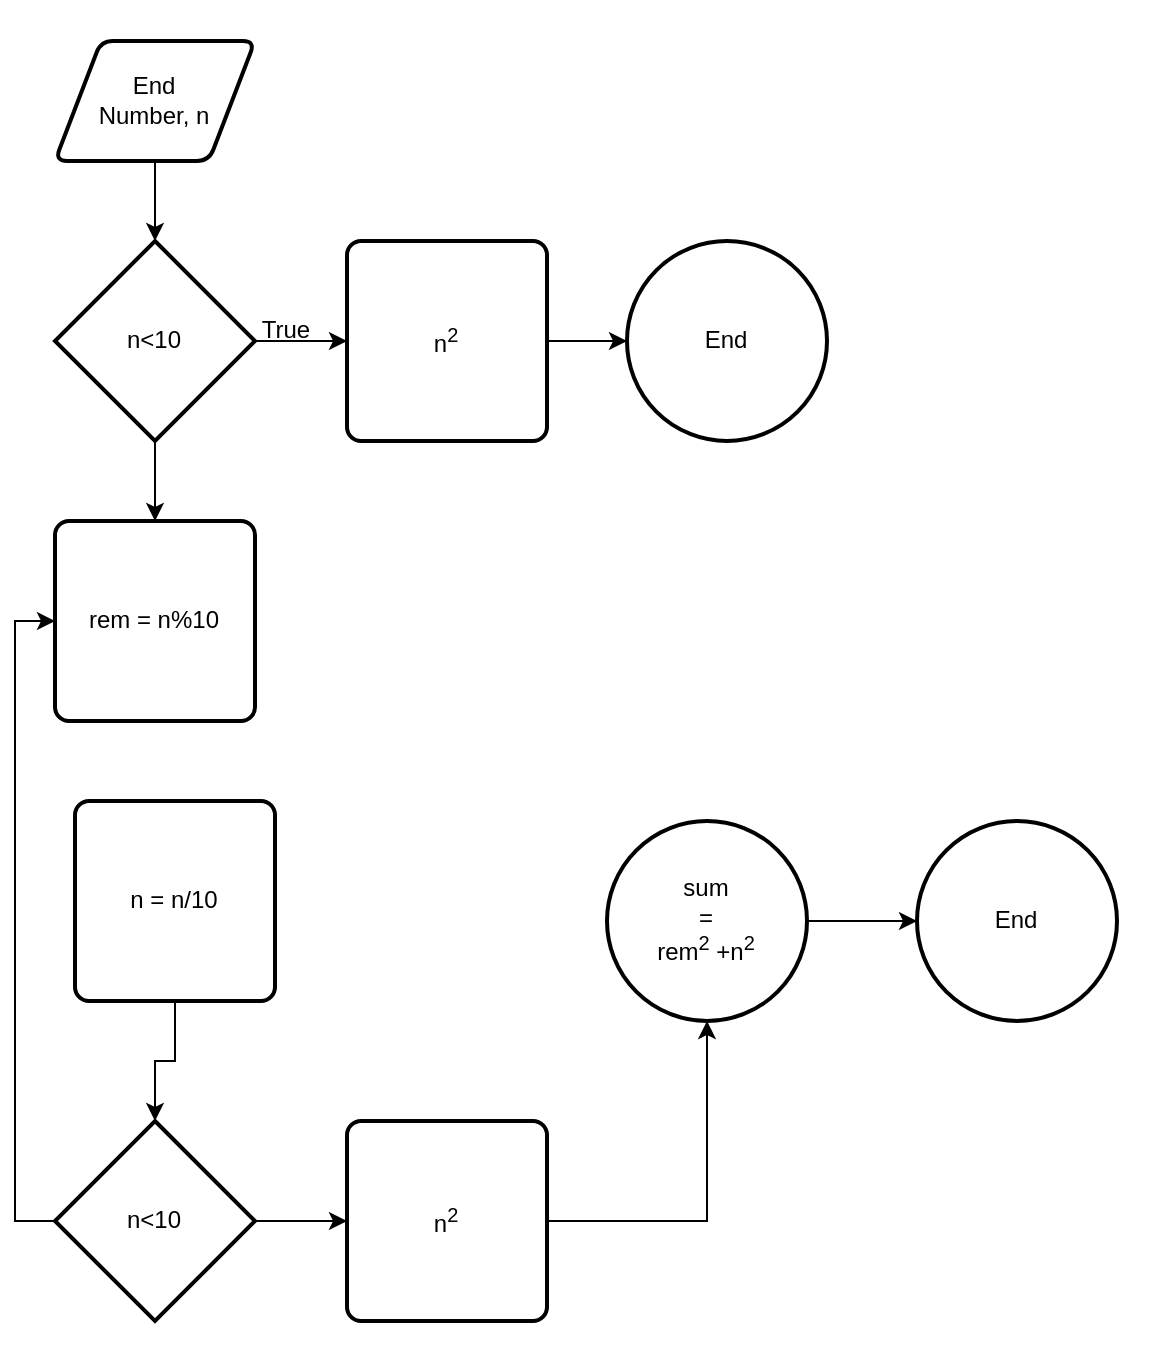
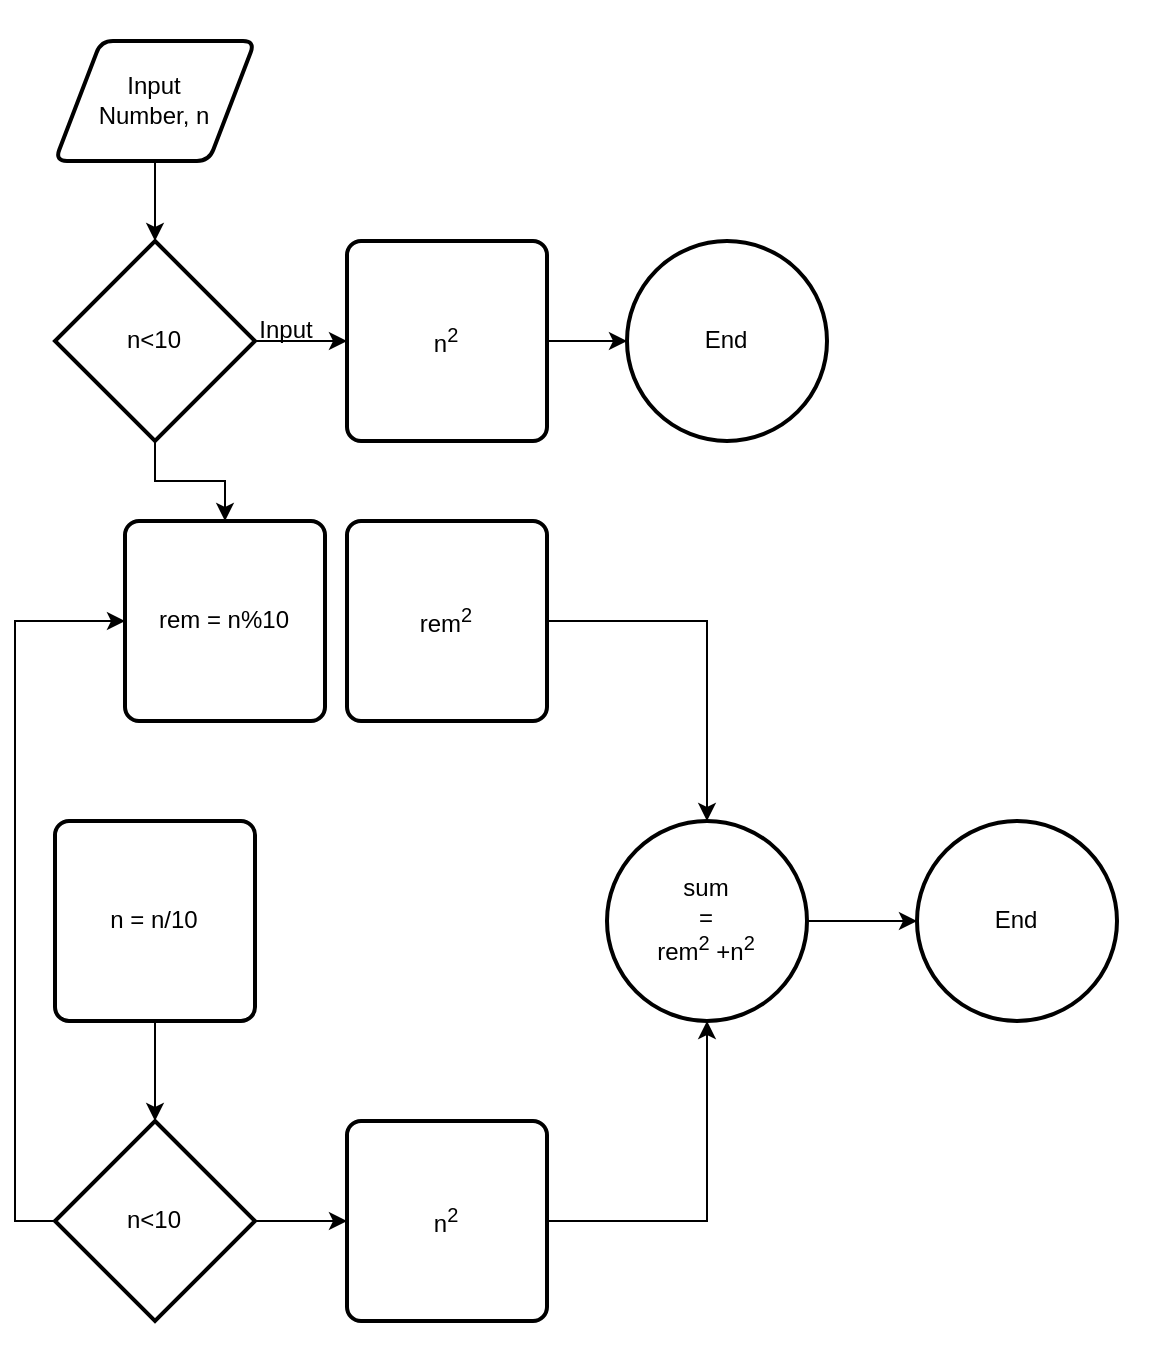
  <mxCell id="0" />
  <mxCell id="1" parent="0" />
  <mxCell id="2" value="" style="edgeStyle=orthogonalEdgeStyle;rounded=0;orthogonalLoop=1;jettySize=auto;html=1;" edge="1" parent="1" source="3" target="6"><mxGeometry relative="1" as="geometry" /></mxCell>
- <mxCell id="3" value="End&lt;br&gt;Number, n" style="shape=parallelogram;html=1;strokeWidth=2;perimeter=parallelogramPerimeter;whiteSpace=wrap;rounded=1;arcSize=12;size=0.23;" vertex="1" parent="1"><mxGeometry x="20" y="20" width="100" height="60" as="geometry" /></mxCell>
+ <mxCell id="3" value="Input&lt;br&gt;Number, n" style="shape=parallelogram;html=1;strokeWidth=2;perimeter=parallelogramPerimeter;whiteSpace=wrap;rounded=1;arcSize=12;size=0.23;" vertex="1" parent="1"><mxGeometry x="20" y="20" width="100" height="60" as="geometry" /></mxCell>
  <mxCell id="4" value="" style="edgeStyle=orthogonalEdgeStyle;rounded=0;orthogonalLoop=1;jettySize=auto;html=1;" edge="1" parent="1" source="6" target="8"><mxGeometry relative="1" as="geometry" /></mxCell>
  <mxCell id="5" value="" style="edgeStyle=orthogonalEdgeStyle;rounded=0;orthogonalLoop=1;jettySize=auto;html=1;" edge="1" parent="1" source="6" target="11"><mxGeometry relative="1" as="geometry" /></mxCell>
  <mxCell id="6" value="n&amp;lt;10" style="strokeWidth=2;html=1;shape=mxgraph.flowchart.decision;whiteSpace=wrap;" vertex="1" parent="1"><mxGeometry x="20" y="120" width="100" height="100" as="geometry" /></mxCell>
  <mxCell id="7" value="" style="edgeStyle=orthogonalEdgeStyle;rounded=0;orthogonalLoop=1;jettySize=auto;html=1;" edge="1" parent="1" source="8" target="10"><mxGeometry relative="1" as="geometry" /></mxCell>
  <mxCell id="8" value="n&lt;sup&gt;2&lt;/sup&gt;" style="rounded=1;whiteSpace=wrap;html=1;absoluteArcSize=1;arcSize=14;strokeWidth=2;" vertex="1" parent="1"><mxGeometry x="166" y="120" width="100" height="100" as="geometry" /></mxCell>
- <mxCell id="9" value="True" style="text;html=1;strokeColor=none;fillColor=none;align=center;verticalAlign=middle;whiteSpace=wrap;rounded=0;" vertex="1" parent="1"><mxGeometry x="106" y="150" width="60" height="30" as="geometry" /></mxCell>
+ <mxCell id="9" value="Input" style="text;html=1;strokeColor=none;fillColor=none;align=center;verticalAlign=middle;whiteSpace=wrap;rounded=0;" vertex="1" parent="1"><mxGeometry x="106" y="150" width="60" height="30" as="geometry" /></mxCell>
  <mxCell id="10" value="End" style="strokeWidth=2;html=1;shape=mxgraph.flowchart.start_2;whiteSpace=wrap;" vertex="1" parent="1"><mxGeometry x="306" y="120" width="100" height="100" as="geometry" /></mxCell>
- <mxCell id="11" value="rem = n%10" style="rounded=1;whiteSpace=wrap;html=1;absoluteArcSize=1;arcSize=14;strokeWidth=2;" vertex="1" parent="1"><mxGeometry x="20" y="260" width="100" height="100" as="geometry" /></mxCell>
+ <mxCell id="11" value="rem = n%10" style="rounded=1;whiteSpace=wrap;html=1;absoluteArcSize=1;arcSize=14;strokeWidth=2;" vertex="1" parent="1"><mxGeometry x="55" y="260" width="100" height="100" as="geometry" /></mxCell>
  <mxCell id="12" value="" style="edgeStyle=orthogonalEdgeStyle;rounded=0;orthogonalLoop=1;jettySize=auto;html=1;" edge="1" parent="1" source="13" target="16"><mxGeometry relative="1" as="geometry" /></mxCell>
- <mxCell id="13" value="n = n/10" style="rounded=1;whiteSpace=wrap;html=1;absoluteArcSize=1;arcSize=14;strokeWidth=2;" vertex="1" parent="1"><mxGeometry x="30" y="400" width="100" height="100" as="geometry" /></mxCell>
+ <mxCell id="13" value="n = n/10" style="rounded=1;whiteSpace=wrap;html=1;absoluteArcSize=1;arcSize=14;strokeWidth=2;" vertex="1" parent="1"><mxGeometry x="20" y="410" width="100" height="100" as="geometry" /></mxCell>
  <mxCell id="14" value="" style="edgeStyle=orthogonalEdgeStyle;rounded=0;orthogonalLoop=1;jettySize=auto;html=1;" edge="1" parent="1" source="16" target="18"><mxGeometry relative="1" as="geometry" /></mxCell>
  <mxCell id="15" style="edgeStyle=orthogonalEdgeStyle;rounded=0;orthogonalLoop=1;jettySize=auto;html=1;exitX=0;exitY=0.5;exitDx=0;exitDy=0;exitPerimeter=0;entryX=0;entryY=0.5;entryDx=0;entryDy=0;" edge="1" parent="1" source="16" target="11"><mxGeometry relative="1" as="geometry" /></mxCell>
  <mxCell id="16" value="n&amp;lt;10" style="strokeWidth=2;html=1;shape=mxgraph.flowchart.decision;whiteSpace=wrap;" vertex="1" parent="1"><mxGeometry x="20" y="560" width="100" height="100" as="geometry" /></mxCell>
  <mxCell id="17" style="edgeStyle=orthogonalEdgeStyle;rounded=0;orthogonalLoop=1;jettySize=auto;html=1;exitX=1;exitY=0.5;exitDx=0;exitDy=0;entryX=0.5;entryY=1;entryDx=0;entryDy=0;endArrow=classic;endFill=1;" edge="1" parent="1" source="18" target="22"><mxGeometry relative="1" as="geometry" /></mxCell>
  <mxCell id="18" value="n&lt;sup&gt;2&lt;/sup&gt;" style="rounded=1;whiteSpace=wrap;html=1;absoluteArcSize=1;arcSize=14;strokeWidth=2;" vertex="1" parent="1"><mxGeometry x="166" y="560" width="100" height="100" as="geometry" /></mxCell>
+ <mxCell id="19" style="edgeStyle=orthogonalEdgeStyle;rounded=0;orthogonalLoop=1;jettySize=auto;html=1;exitX=1;exitY=0.5;exitDx=0;exitDy=0;entryX=0.5;entryY=0;entryDx=0;entryDy=0;" edge="1" parent="1" source="20" target="22"><mxGeometry relative="1" as="geometry" /></mxCell>
+ <mxCell id="20" value="rem&lt;sup&gt;2&lt;/sup&gt;" style="rounded=1;whiteSpace=wrap;html=1;absoluteArcSize=1;arcSize=14;strokeWidth=2;" vertex="1" parent="1"><mxGeometry x="166" y="260" width="100" height="100" as="geometry" /></mxCell>
  <mxCell id="21" value="" style="edgeStyle=orthogonalEdgeStyle;rounded=0;orthogonalLoop=1;jettySize=auto;html=1;endArrow=classic;endFill=1;" edge="1" parent="1" source="22" target="23"><mxGeometry relative="1" as="geometry" /></mxCell>
  <mxCell id="22" value="sum&lt;br&gt;=&lt;br&gt;rem&lt;sup&gt;2&lt;/sup&gt; +n&lt;sup&gt;2&lt;/sup&gt;" style="ellipse;whiteSpace=wrap;html=1;absoluteArcSize=1;arcSize=14;strokeWidth=2;" vertex="1" parent="1"><mxGeometry x="296" y="410" width="100" height="100" as="geometry" /></mxCell>
  <mxCell id="23" value="End" style="strokeWidth=2;html=1;shape=mxgraph.flowchart.start_2;whiteSpace=wrap;" vertex="1" parent="1"><mxGeometry x="451" y="410" width="100" height="100" as="geometry" /></mxCell>
